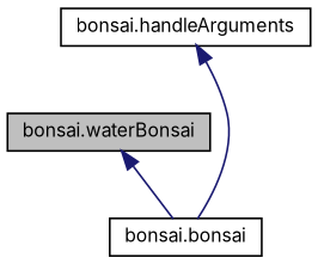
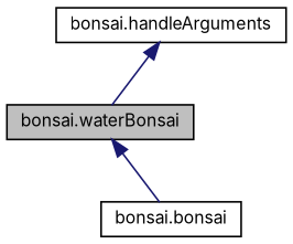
  digraph {
    fontname=Inter
    rankdir=TB
    node [color=black fillcolor=white fontname=Inter fontsize=10 shape=record style=filled]
    edge [color=midnightblue dir=back fontname=Inter fontsize=10 labelfontname=Helvetica labelfontsize=10 style=solid]
    n1 [fillcolor=grey75 fontcolor=black height=0.2 label="bonsai.waterBonsai" width=0.4]
    n2 [height=0.2 label="bonsai.bonsai" width=0.4]
    n3 [height=0.2 label="bonsai.handleArguments" width=0.4]
    n1 -> n2
-   n3 -> n2
+   n3 -> n1
  }
